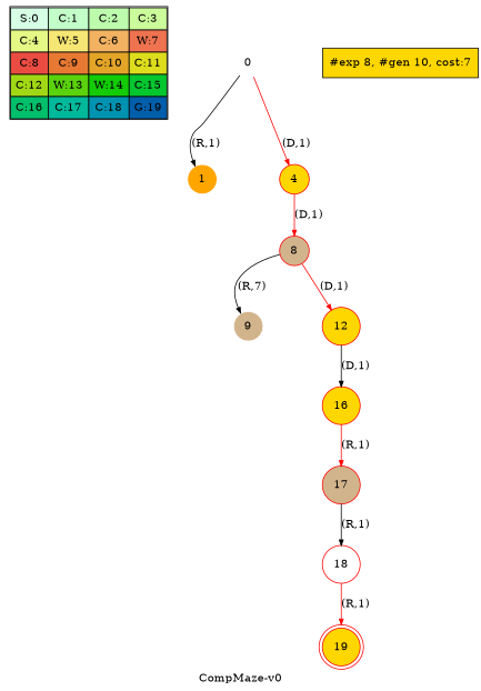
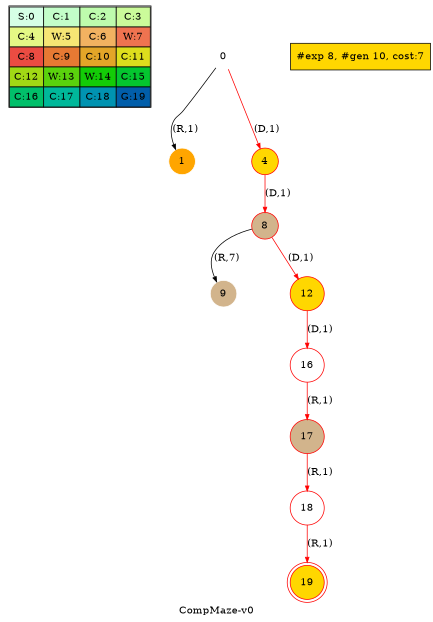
  digraph {
    label="CompMaze-v0"
    nodesep=1
    ranksep=0.5
    node [shape=circle color=red fillcolor=gold style=filled]
    edge [arrowsize=0.7 color=red]
    n1 [label=<<table border="1" cellpadding="5" cellspacing="0" cellborder="1"><tr><td bgcolor="0.39803922 0.15947579 0.99679532 1.        ">S:0</td><td bgcolor="0.35098039 0.23194764 0.99315867 1.        ">C:1</td><td bgcolor="0.29607843 0.31486959 0.98720184 1.        ">C:2</td><td bgcolor="0.24901961 0.38410575 0.98063477 1.        ">C:3</td></tr><tr><td bgcolor="0.19411765 0.46220388 0.97128103 1.        ">C:4</td><td bgcolor="0.14705882 0.52643216 0.96182564 1.        ">W:5</td><td bgcolor="0.09215686 0.59770746 0.94913494 1.        ">C:6</td><td bgcolor="0.0372549  0.66454018 0.93467977 1.        ">W:7</td></tr><tr><td bgcolor="0.00980392 0.71791192 0.92090552 1.        ">C:8</td><td bgcolor="0.06470588 0.77520398 0.9032472  1.        ">C:9</td><td bgcolor="0.11176471 0.81974048 0.88677369 1.        ">C:10</td><td bgcolor="0.16666667 0.8660254  0.8660254  1.        ">C:11</td></tr><tr><td bgcolor="0.21372549 0.9005867  0.84695821 1.        ">C:12</td><td bgcolor="0.26862745 0.93467977 0.82325295 1.        ">W:13</td><td bgcolor="0.32352941 0.96182564 0.79801723 1.        ">W:14</td><td bgcolor="0.37058824 0.97940977 0.77520398 1.        ">C:15</td></tr><tr><td bgcolor="0.4254902  0.99315867 0.74725253 1.        ">C:16</td><td bgcolor="0.47254902 0.99907048 0.72218645 1.        ">C:17</td><td bgcolor="0.52745098 0.99907048 0.69169844 1.        ">C:18</td><td bgcolor="0.5745098  0.99315867 0.66454018 1.        ">G:19</td></tr></table>> shape=plaintext color="" fillcolor="" style=""]
    n2 [color=white fillcolor=white label=0]
    n3 [color=white fillcolor=orange label=1]
    n4 [label=4]
    n5 [fillcolor=tan label=8]
    n6 [color=white fillcolor=tan label=9]
    n7 [label=12]
-   n8 [label=16]
+   n8 [fillcolor=white label=16]
    n9 [fillcolor=tan label=17]
    n10 [fillcolor=white label=18]
    n11 [label=19 peripheries=2]
    "#exp 8, #gen 10, cost:7" [shape=box color=""]
    subgraph sub_1 {
      label=Map
      n1
    }
    n2 -> n3 [label="(R,1)" color=""]
    n2 -> n4 [label="(D,1)"]
    n4 -> n5 [label="(D,1)"]
    n5 -> n6 [label="(R,7)" color=""]
    n5 -> n7 [label="(D,1)"]
-   n7 -> n8 [color=black label="(D,1)"]
+   n7 -> n8 [label="(D,1)"]
    n8 -> n9 [label="(R,1)"]
-   n9 -> n10 [color=black label="(R,1)"]
+   n9 -> n10 [label="(R,1)"]
    n10 -> n11 [label="(R,1)"]
  }
